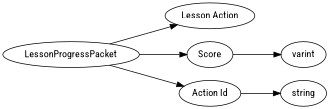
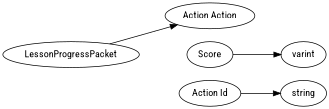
  digraph {
    fontname="Roboto Condensed"
    rankdir=LR
    node [fontname="Roboto Condensed"]
    edge [fontname="Roboto Condensed"]
    n1 [label=varint]
    n2 [label=string]
    n3 [label=LessonProgressPacket]
-   n4 [label="Lesson Action"]
+   n4 [label="Action Action"]
    n5 [label=Score]
    n6 [label="Action Id"]
    subgraph sub_1 {
      rank=max
      n1
      n2
    }
    n3 -> n4
-   n3 -> n5
-   n3 -> n6
    n5 -> n1
    n6 -> n2
  }
